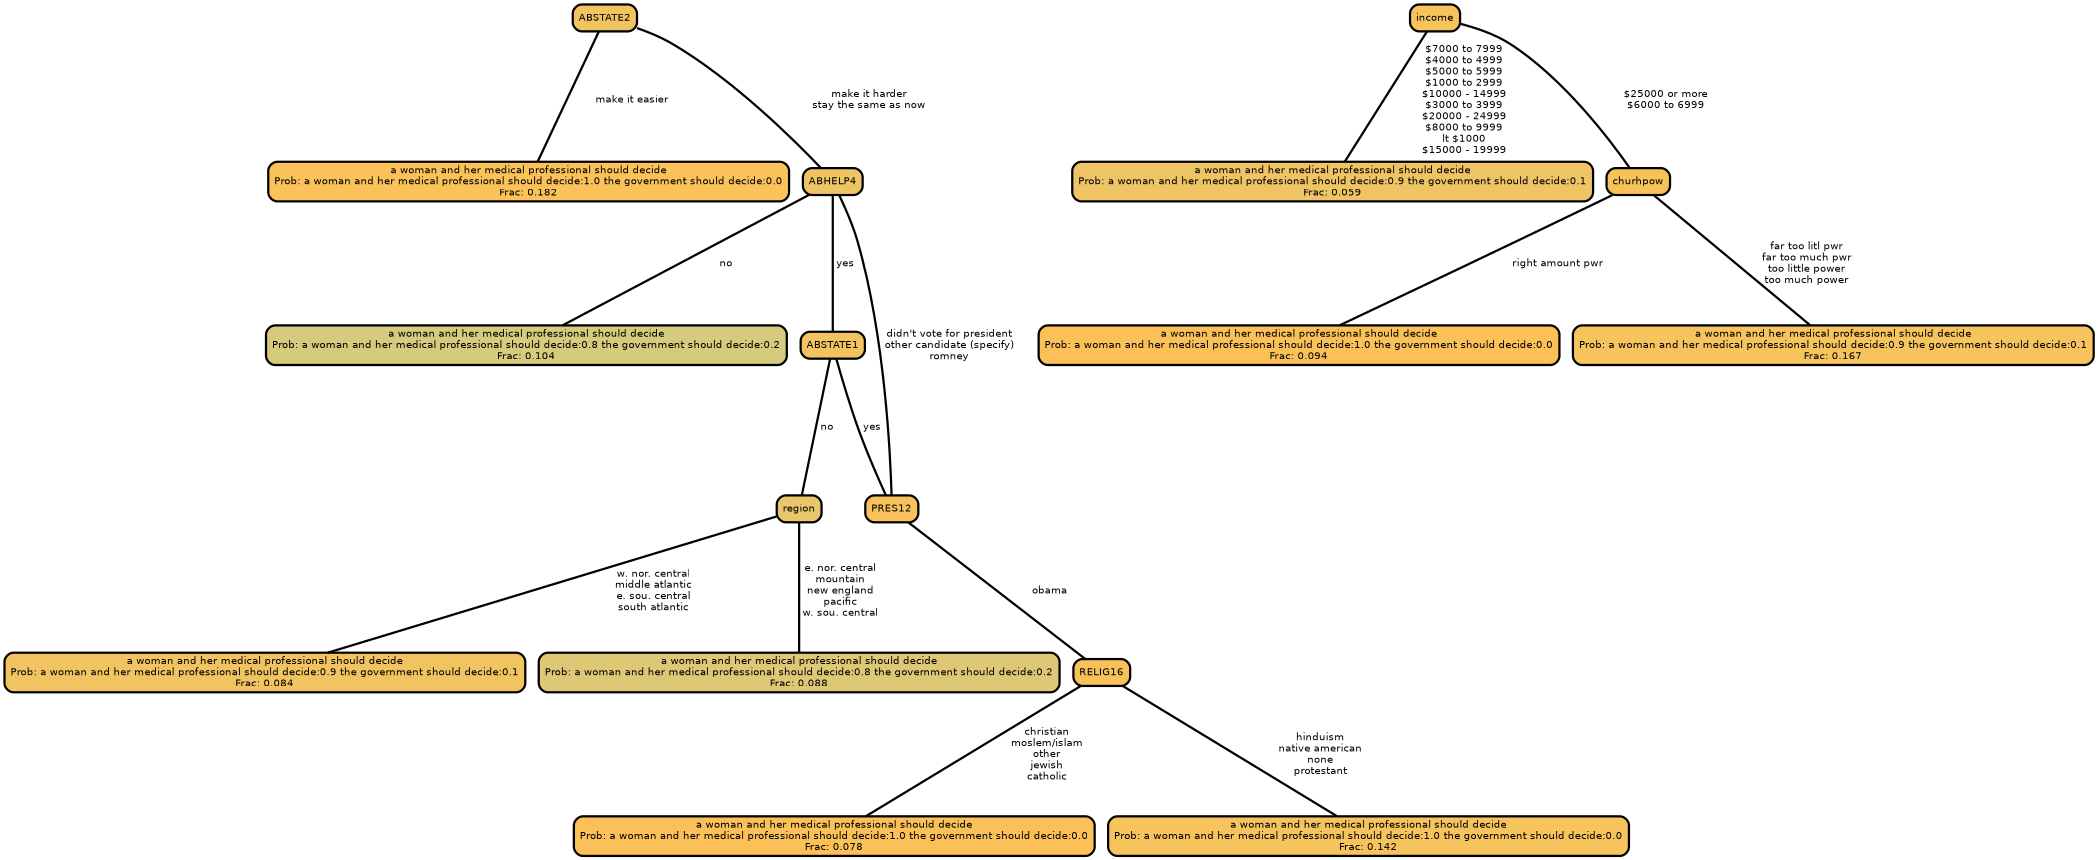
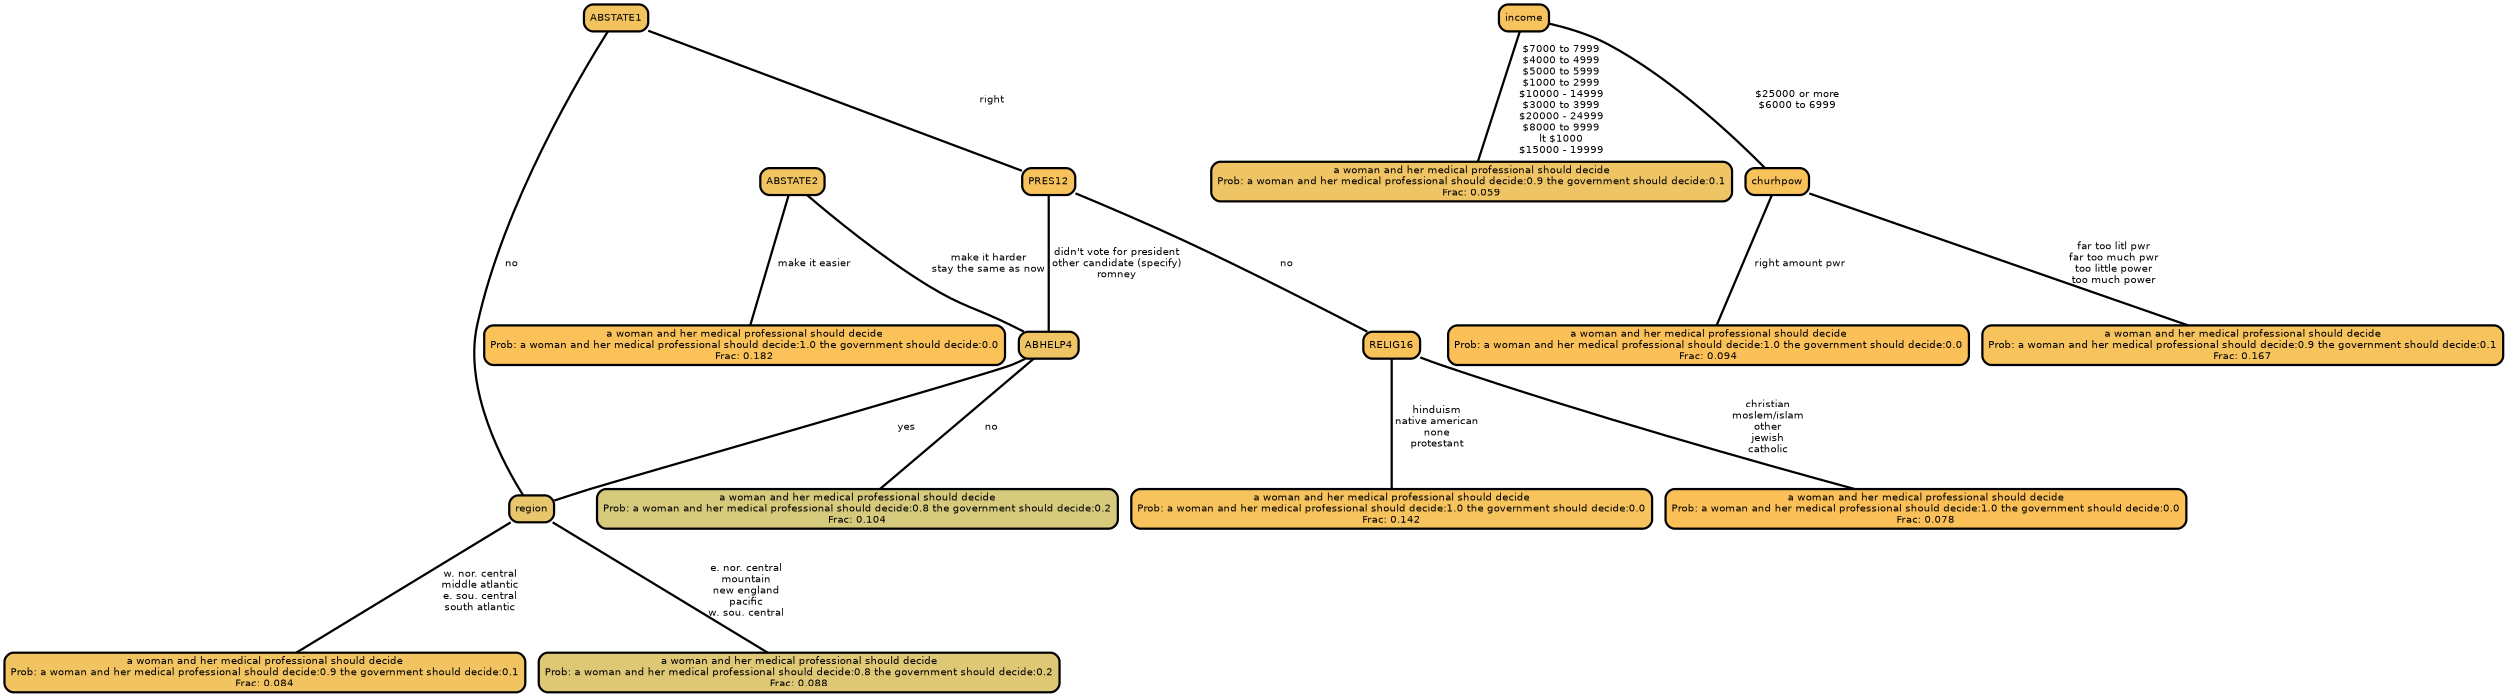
  graph {
    ranksep="0 equally"
    splines=straight
    node [color=black fillcolor="#f6c35d" fontcolor=black fontname=helvetica penwidth=3 shape=box style="filled, rounded"]
    edge [color=black fontname=helvetica penwidth=3]
    n1 [fillcolor="#fac259" label="a woman and her medical professional should decide\nProb: a woman and her medical professional should decide:1.0 the government should decide:0.0\nFrac: 0.182"]
    n2 [fillcolor="#f1c462" label=ABSTATE2]
    n3 [fillcolor="#efc464" label=ABHELP4]
    n4 [fillcolor="#d6ca7d" label="a woman and her medical professional should decide\nProb: a woman and her medical professional should decide:0.8 the government should decide:0.2\nFrac: 0.104"]
    n5 [fillcolor="#f3c360" label=ABSTATE1]
    n6 [fillcolor="#e8c66b" label=region]
    n7 [fillcolor="#f7c25c" label=PRES12]
    n8 [fillcolor="#f2c461" label="a woman and her medical professional should decide\nProb: a woman and her medical professional should decide:0.9 the government should decide:0.1\nFrac: 0.084"]
    n9 [fillcolor="#dec875" label="a woman and her medical professional should decide\nProb: a woman and her medical professional should decide:0.8 the government should decide:0.2\nFrac: 0.088"]
    n10 [fillcolor="#f8c25b" label=RELIG16]
    n11 [fillcolor="#fbc158" label="a woman and her medical professional should decide\nProb: a woman and her medical professional should decide:1.0 the government should decide:0.0\nFrac: 0.078"]
    n12 [label="a woman and her medical professional should decide\nProb: a woman and her medical professional should decide:1.0 the government should decide:0.0\nFrac: 0.142"]
    n13 [label=income]
    n14 [fillcolor="#efc464" label="a woman and her medical professional should decide\nProb: a woman and her medical professional should decide:0.9 the government should decide:0.1\nFrac: 0.059"]
    n15 [fillcolor="#f8c25b" label=churhpow]
    n16 [fillcolor="#fbc158" label="a woman and her medical professional should decide\nProb: a woman and her medical professional should decide:1.0 the government should decide:0.0\nFrac: 0.094"]
    n17 [label="a woman and her medical professional should decide\nProb: a woman and her medical professional should decide:0.9 the government should decide:0.1\nFrac: 0.167"]
    subgraph sub_1 {
      rank=same
    }
    n2 -- n1 [label=" make it easier"]
    n2 -- n3 [label=" make it harder\n stay the same as now"]
    n3 -- n4 [label=" no"]
-   n3 -- n5 [label=" yes"]
+   n3 -- n6 [label=" yes"]
    n5 -- n6 [label=" no"]
-   n5 -- n7 [label=" yes"]
+   n5 -- n7 [label=" right"]
    n6 -- n8 [label=" w. nor. central\n middle atlantic\n e. sou. central\n south atlantic"]
    n6 -- n9 [label=" e. nor. central\n mountain\n new england\n pacific\n w. sou. central"]
    n7 -- n3 [label=" didn't vote for president\n other candidate (specify)\n romney"]
-   n7 -- n10 [label=" obama"]
+   n7 -- n10 [label=" no"]
    n10 -- n11 [label=" christian\n moslem/islam\n other\n jewish\n catholic"]
    n10 -- n12 [label=" hinduism\n native american\n none\n protestant"]
    n13 -- n14 [label=" $7000 to 7999\n $4000 to 4999\n $5000 to 5999\n $1000 to 2999\n $10000 - 14999\n $3000 to 3999\n $20000 - 24999\n $8000 to 9999\n lt $1000\n $15000 - 19999"]
    n13 -- n15 [label=" $25000 or more\n $6000 to 6999"]
    n15 -- n16 [label=" right amount pwr"]
    n15 -- n17 [label=" far too litl pwr\n far too much pwr\n too little power\n too much power"]
  }
